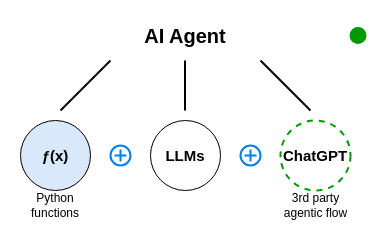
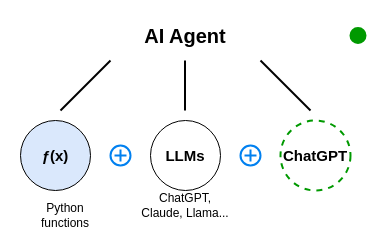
  <mxCell id="0" />
  <mxCell id="1" parent="0" />
  <mxCell id="2" value="AI Agent" style="text;html=1;align=center;verticalAlign=middle;whiteSpace=wrap;rounded=0;fontStyle=1;fontSize=20;" vertex="1" parent="1"><mxGeometry x="140" y="20" width="90" height="30" as="geometry" /></mxCell>
  <mxCell id="3" value="&lt;span style=&quot;font-size: 15px; font-weight: 700;&quot;&gt;ƒ(x)&lt;/span&gt;" style="ellipse;whiteSpace=wrap;html=1;aspect=fixed;fontSize=15;fillColor=#dae8fc;" vertex="1" parent="1"><mxGeometry x="20" y="120" width="70" height="70" as="geometry" /></mxCell>
  <mxCell id="4" value="&lt;span style=&quot;font-size: 15px; font-weight: 700;&quot;&gt;LLMs&lt;/span&gt;" style="ellipse;whiteSpace=wrap;html=1;aspect=fixed;fontSize=15;" vertex="1" parent="1"><mxGeometry x="150" y="120" width="70" height="70" as="geometry" /></mxCell>
  <mxCell id="5" value="&lt;span style=&quot;font-size: 15px; font-weight: 700;&quot;&gt;ChatGPT&lt;/span&gt;" style="ellipse;whiteSpace=wrap;html=1;aspect=fixed;fontSize=15;strokeColor=#009900;strokeWidth=2;dashed=1;" vertex="1" parent="1"><mxGeometry x="280" y="120" width="70" height="70" as="geometry" /></mxCell>
  <mxCell id="6" value="" style="html=1;verticalLabelPosition=bottom;align=center;labelBackgroundColor=#ffffff;verticalAlign=top;strokeWidth=2;strokeColor=#0080F0;shadow=0;dashed=0;shape=mxgraph.ios7.icons.add;aspect=fixed;" vertex="1" parent="1"><mxGeometry x="110" y="145" width="20" height="20" as="geometry" /></mxCell>
  <mxCell id="7" value="" style="html=1;verticalLabelPosition=bottom;align=center;labelBackgroundColor=#ffffff;verticalAlign=top;strokeWidth=2;strokeColor=#0080F0;shadow=0;dashed=0;shape=mxgraph.ios7.icons.add;aspect=fixed;" vertex="1" parent="1"><mxGeometry x="240" y="145" width="20" height="20" as="geometry" /></mxCell>
  <mxCell id="8" value="" style="endArrow=none;html=1;rounded=0;strokeWidth=2;strokeColor=default;" edge="1" parent="1"><mxGeometry width="50" height="50" relative="1" as="geometry"><mxPoint x="60" y="110" as="sourcePoint" /><mxPoint x="110" y="60" as="targetPoint" /></mxGeometry></mxCell>
  <mxCell id="9" value="" style="endArrow=none;html=1;rounded=0;strokeWidth=2;strokeColor=default;" edge="1" parent="1"><mxGeometry width="50" height="50" relative="1" as="geometry"><mxPoint x="260" y="60" as="sourcePoint" /><mxPoint x="310" y="110" as="targetPoint" /></mxGeometry></mxCell>
  <mxCell id="10" value="" style="endArrow=none;html=1;rounded=0;strokeWidth=2;strokeColor=default;" edge="1" parent="1"><mxGeometry width="50" height="50" relative="1" as="geometry"><mxPoint x="184.5" y="60" as="sourcePoint" /><mxPoint x="184.5" y="110" as="targetPoint" /></mxGeometry></mxCell>
- <mxCell id="11" value="Python functions" style="text;html=1;align=center;verticalAlign=middle;whiteSpace=wrap;rounded=0;" vertex="1" parent="1"><mxGeometry x="25" y="190" width="60" height="30" as="geometry" /></mxCell>
- <mxCell id="13" value="3rd party agentic flow" style="text;html=1;align=center;verticalAlign=middle;whiteSpace=wrap;rounded=0;" vertex="1" parent="1"><mxGeometry x="277.5" y="190" width="75" height="30" as="geometry" /></mxCell>
+ <mxCell id="11" value="Python functions" style="text;html=1;align=center;verticalAlign=middle;whiteSpace=wrap;rounded=0;" vertex="1" parent="1"><mxGeometry x="35" y="200" width="60" height="30" as="geometry" /></mxCell>
+ <mxCell id="12" value="ChatGPT, Claude, Llama..." style="text;html=1;align=center;verticalAlign=middle;whiteSpace=wrap;rounded=0;" vertex="1" parent="1"><mxGeometry x="136.25" y="190" width="97.5" height="30" as="geometry" /></mxCell>
  <mxCell id="14" value="" style="ellipse;whiteSpace=wrap;html=1;aspect=fixed;fontSize=15;strokeColor=#009900;strokeWidth=2;fillColor=#009900;" vertex="1" parent="1"><mxGeometry x="350" y="27.5" width="15" height="15" as="geometry" /></mxCell>
